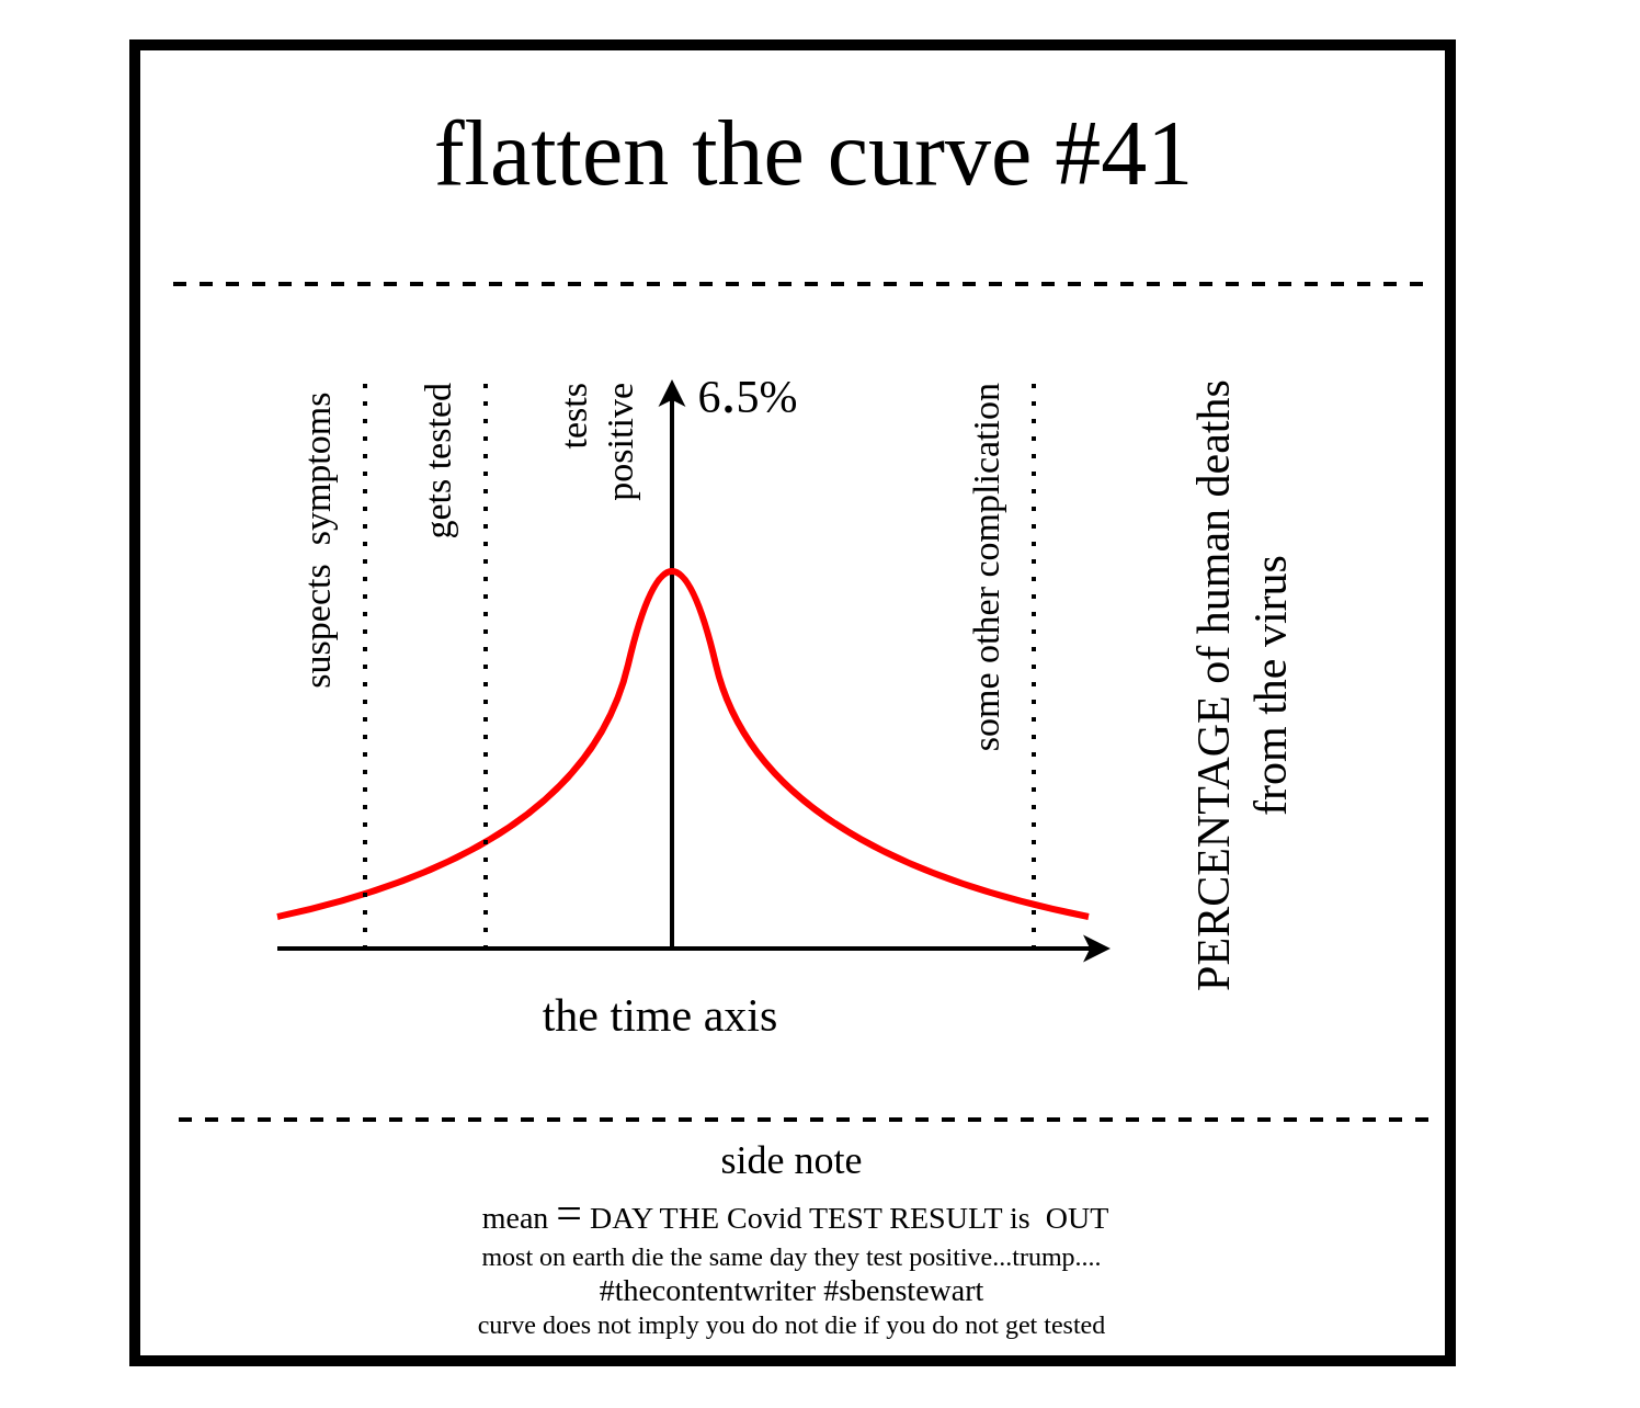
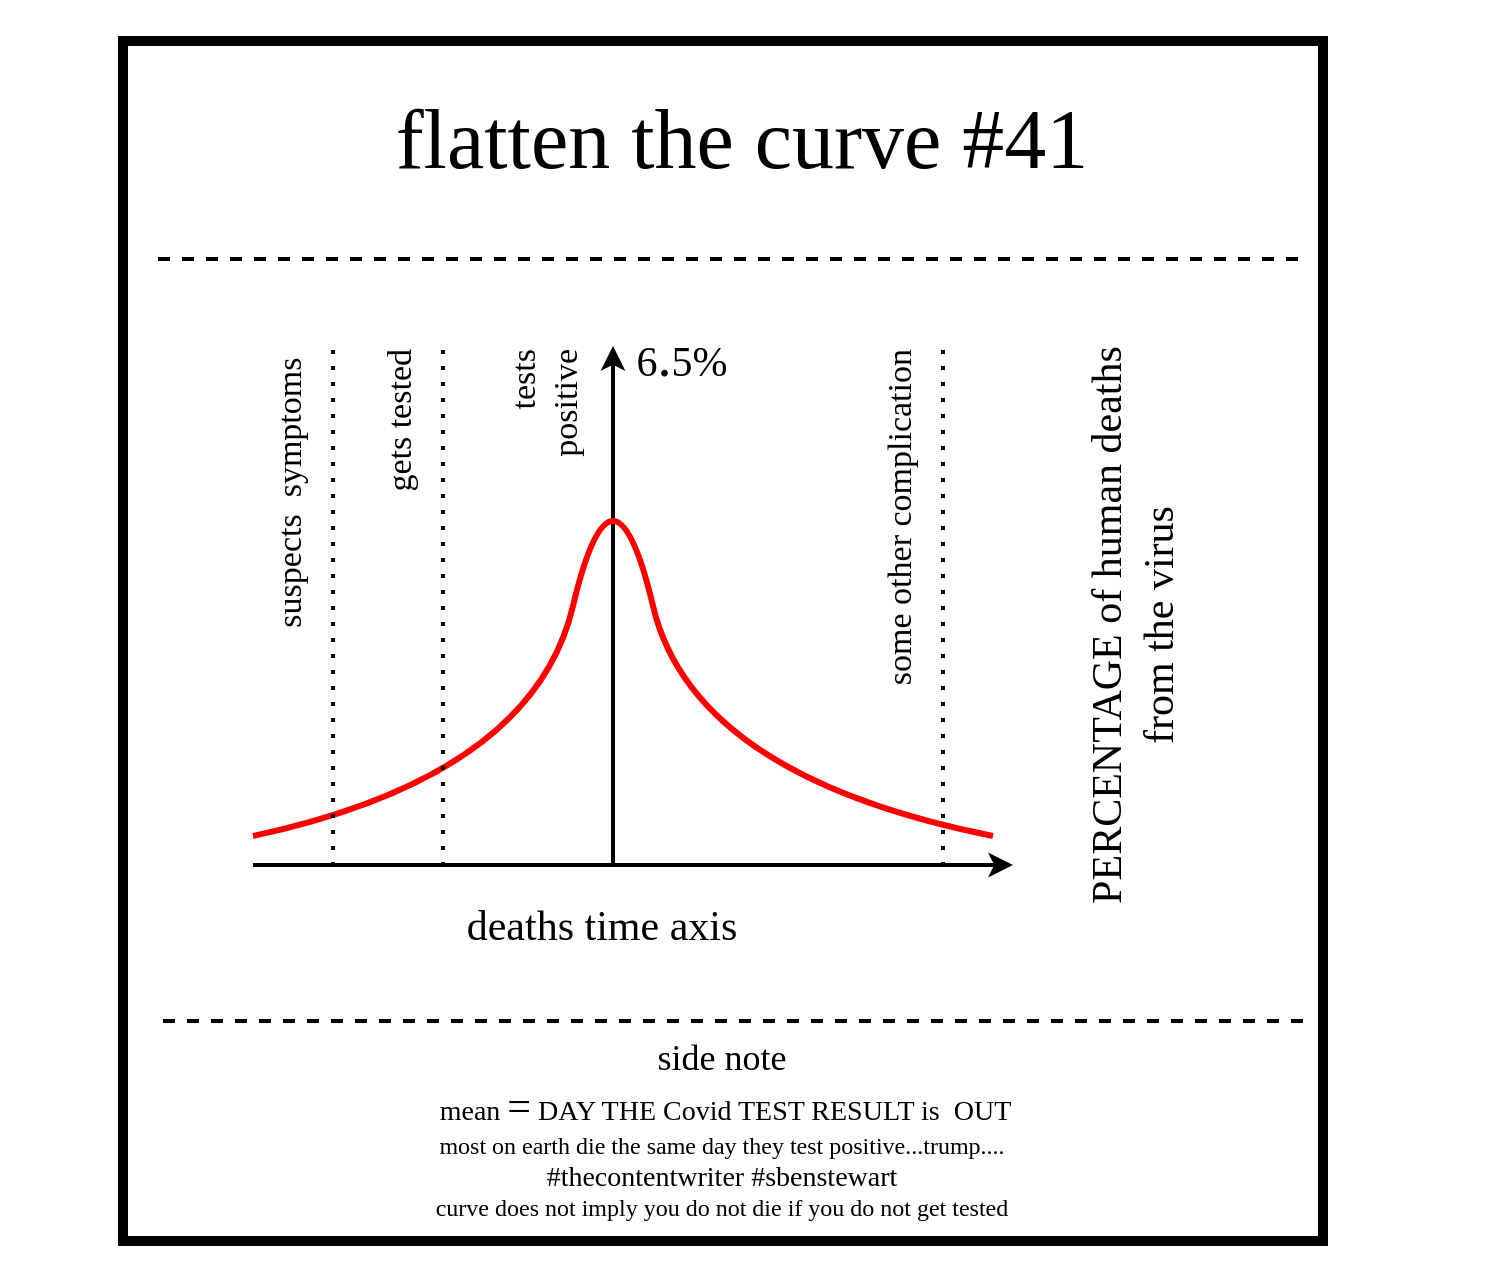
  <mxCell id="0" />
  <mxCell id="1" parent="0" />
  <mxCell id="2" value="" style="whiteSpace=wrap;html=1;aspect=fixed;strokeWidth=5;fillColor=none;fontFamily=xkcd;FType=w;" parent="1" vertex="1"><mxGeometry x="61" y="20" width="600" height="600" as="geometry" /></mxCell>
  <mxCell id="3" value="&lt;font&gt;&lt;font style=&quot;font-size: 42px&quot;&gt;flatten the curve #41&lt;/font&gt;&lt;br&gt;&lt;/font&gt;" style="text;html=1;strokeColor=none;fillColor=none;align=center;verticalAlign=middle;whiteSpace=wrap;rounded=0;fontFamily=xkcd;FType=w;" parent="1" vertex="1"><mxGeometry x="86" y="60" width="570" height="20" as="geometry" /></mxCell>
  <mxCell id="4" value="" style="endArrow=none;dashed=1;html=1;strokeWidth=2;fontFamily=xkcd;FType=w;" parent="1" edge="1"><mxGeometry width="50" height="50" relative="1" as="geometry"><mxPoint x="648.5" y="129" as="sourcePoint" /><mxPoint x="73.5" y="129" as="targetPoint" /></mxGeometry></mxCell>
  <mxCell id="5" value="" style="endArrow=none;dashed=1;html=1;strokeWidth=2;fontFamily=xkcd;FType=w;" parent="1" edge="1"><mxGeometry width="50" height="50" relative="1" as="geometry"><mxPoint x="651" y="510" as="sourcePoint" /><mxPoint x="76" y="510" as="targetPoint" /></mxGeometry></mxCell>
  <mxCell id="6" value="&lt;font&gt;&lt;span style=&quot;font-size: 18px&quot;&gt;side note&lt;/span&gt;&lt;br&gt;&lt;span style=&quot;font-size: 14px&quot;&gt;&amp;nbsp;mean &lt;/span&gt;&lt;font style=&quot;font-size: 21px&quot;&gt;=&lt;/font&gt;&lt;span style=&quot;font-size: 14px&quot;&gt; DAY THE Covid TEST RESULT is&amp;nbsp; OUT&lt;br&gt;&lt;/span&gt;most on earth die the same day they test positive...trump....&lt;br&gt;&lt;span style=&quot;font-size: 14px&quot;&gt;#thecontentwriter #sbenstewart&lt;br&gt;&lt;/span&gt;curve does not imply you do not die if you do not get tested&lt;br&gt;&lt;/font&gt;" style="text;html=1;strokeColor=none;fillColor=none;align=center;verticalAlign=middle;whiteSpace=wrap;rounded=0;fontFamily=xkcd;FType=w;" parent="1" vertex="1"><mxGeometry x="61" y="510" width="600" height="110" as="geometry" /></mxCell>
  <mxCell id="7" value="" style="endArrow=classic;html=1;strokeWidth=2;startArrow=none;startFill=0;" parent="1" edge="1"><mxGeometry width="50" height="50" relative="1" as="geometry"><mxPoint x="306" y="432.5" as="sourcePoint" /><mxPoint x="306" y="172.5" as="targetPoint" /></mxGeometry></mxCell>
  <mxCell id="8" value="" style="endArrow=classic;html=1;strokeWidth=2;startArrow=none;startFill=0;" parent="1" edge="1"><mxGeometry width="50" height="50" relative="1" as="geometry"><mxPoint x="126" y="432" as="sourcePoint" /><mxPoint x="506" y="432" as="targetPoint" /></mxGeometry></mxCell>
- <mxCell id="9" value="&lt;font&gt;&lt;font style=&quot;font-size: 21px&quot;&gt;the time axis&lt;/font&gt;&lt;br&gt;&lt;/font&gt;" style="text;html=1;strokeColor=none;fillColor=none;align=center;verticalAlign=middle;whiteSpace=wrap;rounded=0;fontFamily=xkcd;FType=w;" parent="1" vertex="1"><mxGeometry x="106" y="457.5" width="390" height="10" as="geometry" /></mxCell>
+ <mxCell id="9" value="&lt;font&gt;&lt;font style=&quot;font-size: 21px&quot;&gt;deaths time axis&lt;/font&gt;&lt;br&gt;&lt;/font&gt;" style="text;html=1;strokeColor=none;fillColor=none;align=center;verticalAlign=middle;whiteSpace=wrap;rounded=0;fontFamily=xkcd;FType=w;" parent="1" vertex="1"><mxGeometry x="106" y="457.5" width="390" height="10" as="geometry" /></mxCell>
  <mxCell id="10" value="&lt;div&gt;&lt;font style=&quot;font-size: 21px&quot;&gt;PERCENTAGE of human deaths&lt;/font&gt;&lt;/div&gt;&lt;div&gt;&lt;font style=&quot;font-size: 21px&quot;&gt;from the virus&lt;/font&gt;&lt;/div&gt;" style="text;html=1;strokeColor=none;fillColor=none;align=center;verticalAlign=middle;whiteSpace=wrap;rounded=0;fontFamily=xkcd;FType=w;rotation=-90;" parent="1" vertex="1"><mxGeometry x="406" y="307.5" width="320" height="10" as="geometry" /></mxCell>
  <mxCell id="11" value="&lt;font&gt;&lt;span style=&quot;font-size: 21px&quot;&gt;6&lt;/span&gt;&lt;font style=&quot;font-size: 28px&quot;&gt;.&lt;/font&gt;&lt;span style=&quot;font-size: 21px&quot;&gt;5%&lt;/span&gt;&lt;br&gt;&lt;/font&gt;" style="text;html=1;strokeColor=none;fillColor=none;align=center;verticalAlign=middle;whiteSpace=wrap;rounded=0;fontFamily=xkcd;FType=w;" parent="1" vertex="1"><mxGeometry x="306" y="172.5" width="70" height="10" as="geometry" /></mxCell>
  <mxCell id="12" value="" style="curved=1;endArrow=none;html=1;strokeWidth=3;endFill=0;strokeColor=#FF0000;" parent="1" edge="1"><mxGeometry width="50" height="50" relative="1" as="geometry"><mxPoint x="126" y="417.5" as="sourcePoint" /><mxPoint x="496" y="417.5" as="targetPoint" /><Array as="points"><mxPoint x="266" y="387.5" /><mxPoint x="306" y="217.5" /><mxPoint x="346" y="387.5" /></Array></mxGeometry></mxCell>
  <mxCell id="13" value="" style="endArrow=none;dashed=1;html=1;dashPattern=1 3;strokeWidth=2;" edge="1" parent="1"><mxGeometry width="50" height="50" relative="1" as="geometry"><mxPoint x="166" y="432.5" as="sourcePoint" /><mxPoint x="166" y="172.5" as="targetPoint" /></mxGeometry></mxCell>
  <mxCell id="14" value="&lt;div&gt;&lt;font style=&quot;font-size: 17px&quot;&gt;suspects&amp;nbsp; symptoms&amp;nbsp;&lt;/font&gt;&lt;/div&gt;" style="text;html=1;strokeColor=none;fillColor=none;align=right;verticalAlign=middle;whiteSpace=wrap;rounded=0;fontFamily=xkcd;FType=w;rotation=-90;" vertex="1" parent="1"><mxGeometry x="20" y="292.5" width="250" height="10" as="geometry" /></mxCell>
  <mxCell id="15" value="" style="endArrow=none;dashed=1;html=1;dashPattern=1 3;strokeWidth=2;" edge="1" parent="1"><mxGeometry width="50" height="50" relative="1" as="geometry"><mxPoint x="221" y="432.5" as="sourcePoint" /><mxPoint x="221" y="172.5" as="targetPoint" /></mxGeometry></mxCell>
  <mxCell id="16" value="&lt;div&gt;&lt;font style=&quot;font-size: 17px&quot;&gt;gets tested&lt;/font&gt;&lt;/div&gt;" style="text;html=1;strokeColor=none;fillColor=none;align=right;verticalAlign=middle;whiteSpace=wrap;rounded=0;fontFamily=xkcd;FType=w;rotation=-90;" vertex="1" parent="1"><mxGeometry x="75" y="292.5" width="250" height="10" as="geometry" /></mxCell>
  <mxCell id="17" value="&lt;div&gt;&lt;font style=&quot;font-size: 17px&quot;&gt;tests&lt;/font&gt;&lt;/div&gt;&lt;div&gt;&lt;font style=&quot;font-size: 17px&quot;&gt;positive&lt;/font&gt;&lt;/div&gt;" style="text;html=1;strokeColor=none;fillColor=none;align=right;verticalAlign=middle;whiteSpace=wrap;rounded=0;fontFamily=xkcd;FType=w;rotation=-90;" vertex="1" parent="1"><mxGeometry x="147" y="292.5" width="250" height="10" as="geometry" /></mxCell>
  <mxCell id="18" value="" style="endArrow=none;dashed=1;html=1;dashPattern=1 3;strokeWidth=2;" edge="1" parent="1"><mxGeometry width="50" height="50" relative="1" as="geometry"><mxPoint x="471" y="432.5" as="sourcePoint" /><mxPoint x="471" y="172.5" as="targetPoint" /></mxGeometry></mxCell>
  <mxCell id="19" value="&lt;div&gt;&lt;font style=&quot;font-size: 17px&quot;&gt;some other complication&lt;/font&gt;&lt;/div&gt;" style="text;html=1;strokeColor=none;fillColor=none;align=right;verticalAlign=middle;whiteSpace=wrap;rounded=0;fontFamily=xkcd;FType=w;rotation=-90;" vertex="1" parent="1"><mxGeometry x="325" y="292.5" width="250" height="10" as="geometry" /></mxCell>
